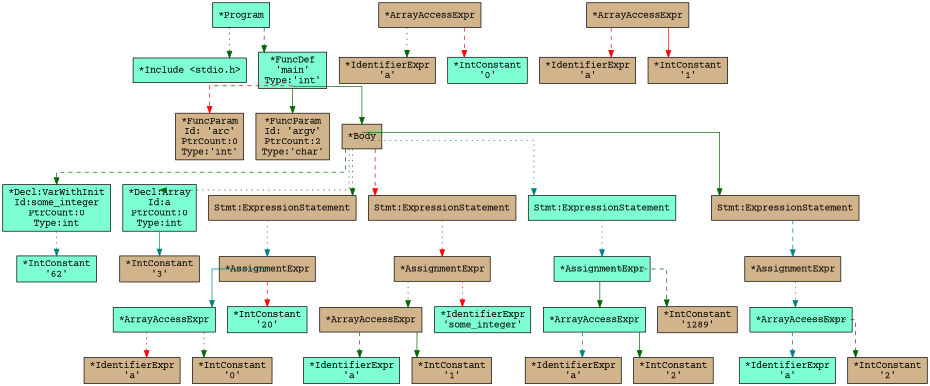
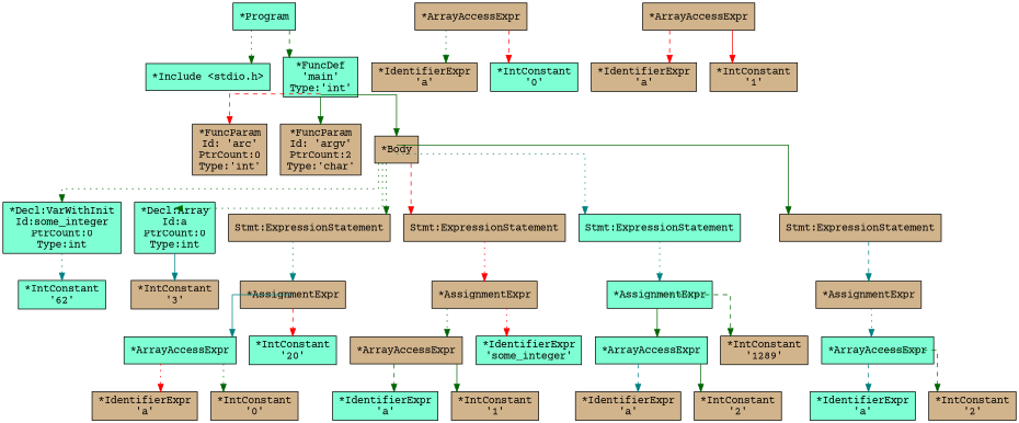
  digraph {
    fontname="Courier Prime"
    splines=ortho
    node [fillcolor=tan fontname="Courier Prime" shape=box style=filled]
    edge [color=darkgreen fontname="Courier Prime" headport=n style=dotted tailport=s]
    n1 [fillcolor=aquamarine label="*Program"]
    n2 [fillcolor=aquamarine label="*Include <stdio.h>"]
    n3 [fillcolor=aquamarine label="*FuncDef\n'main'\nType:'int'"]
    n4 [label="*FuncParam\nId: 'arc'\nPtrCount:0\nType:'int'"]
    n5 [label="*FuncParam\nId: 'argv'\nPtrCount:2\nType:'char'"]
    n6 [label="*Body"]
    n7 [fillcolor=aquamarine label="*Decl:VarWithInit\nId:some_integer\nPtrCount:0\nType:int"]
    n8 [fillcolor=aquamarine label="*Decl:Array\nId:a\nPtrCount:0\nType:int"]
    n9 [label="Stmt:ExpressionStatement"]
    n10 [label="Stmt:ExpressionStatement"]
    n11 [fillcolor=aquamarine label="Stmt:ExpressionStatement"]
    n12 [label="Stmt:ExpressionStatement"]
    n13 [fillcolor=aquamarine label="*IntConstant\n'62'"]
    n14 [label="*IntConstant\n'3'"]
    n15 [label="*AssignmentExpr"]
    n16 [label="*AssignmentExpr"]
    n17 [fillcolor=aquamarine label="*AssignmentExpr"]
    n18 [label="*AssignmentExpr"]
    n19 [fillcolor=aquamarine label="*ArrayAccessExpr"]
    n20 [fillcolor=aquamarine label="*IntConstant\n'20'"]
    n21 [label="*IdentifierExpr\n'a'"]
    n22 [label="*IntConstant\n'0'"]
    n23 [label="*ArrayAccessExpr"]
    n24 [fillcolor=aquamarine label="*IdentifierExpr\n'some_integer'"]
    n25 [fillcolor=aquamarine label="*IdentifierExpr\n'a'"]
    n26 [label="*IntConstant\n'1'"]
    n27 [fillcolor=aquamarine label="*ArrayAccessExpr"]
    n28 [label="*IntConstant\n'1289'"]
    n29 [label="*IdentifierExpr\n'a'"]
    n30 [label="*IntConstant\n'2'"]
    n31 [fillcolor=aquamarine label="*ArrayAccessExpr"]
    n32 [fillcolor=aquamarine label="*IdentifierExpr\n'a'"]
    n33 [label="*IntConstant\n'2'"]
    n34 [label="*ArrayAccessExpr"]
    n35 [label="*IdentifierExpr\n'a'"]
    n36 [fillcolor=aquamarine label="*IntConstant\n'0'"]
    n37 [label="*ArrayAccessExpr"]
    n38 [label="*IdentifierExpr\n'a'"]
    n39 [label="*IntConstant\n'1'"]
    n1 -> n2
    n1 -> n3 [style=dashed]
    n3 -> n4 [color=red style=dashed]
    n3 -> n5 [style=solid]
    n3 -> n6 [style=solid]
-   n6 -> n7 [style=dashed]
+   n6 -> n7
    n6 -> n8
    n6 -> n9
    n6 -> n10 [color=red style=dashed]
    n6 -> n11 [color=teal]
    n6 -> n12 [style=solid]
    n7 -> n13 [color=teal]
    n8 -> n14 [color=teal style=solid]
    n9 -> n15 [color=teal]
    n10 -> n16 [color=red]
    n11 -> n17 [color=teal]
    n12 -> n18 [color=teal style=dashed]
    n15 -> n19 [color=teal style=solid]
    n15 -> n20 [color=red style=dashed]
    n16 -> n23
    n16 -> n24 [color=red]
    n17 -> n27 [style=solid]
    n17 -> n28 [style=dashed]
    n18 -> n31 [color=teal]
    n19 -> n21 [color=red]
    n19 -> n22
    n23 -> n25 [style=dashed]
    n23 -> n26 [style=solid]
    n27 -> n29 [color=teal style=dashed]
    n27 -> n30 [style=solid]
    n31 -> n32 [color=teal style=dashed]
    n31 -> n33 [style=dashed]
    n34 -> n35
    n34 -> n36 [color=red style=dashed]
    n37 -> n38 [color=red style=dashed]
    n37 -> n39 [color=red style=solid]
  }
